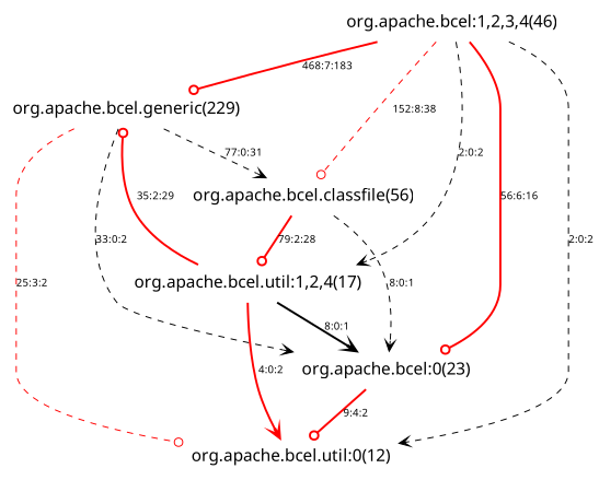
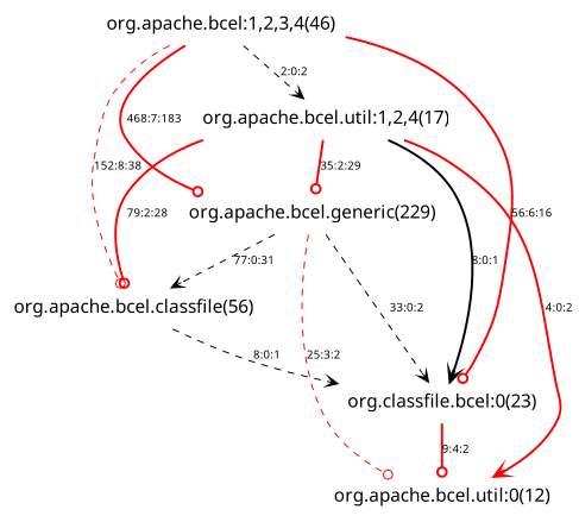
  digraph {
    node [fontname=Skia fontsize=16 shape=plaintext]
    edge [arrowhead=vee color=red fontname=Skia fontsize=10 style=dashed]
    n1 [label="org.apache.bcel.generic(229)"]
    n2 [label="org.apache.bcel.classfile(56)"]
-   n3 [label="org.apache.bcel:0(23)"]
+   n3 [label="org.classfile.bcel:0(23)"]
    n4 [label="org.apache.bcel.util:0(12)"]
    n5 [label="org.apache.bcel.util:1,2,4(17)"]
    n6 [label="org.apache.bcel:1,2,3,4(46)"]
    n1 -> n2 [color=black label="77:0:31"]
    n1 -> n3 [color=black label="33:0:2"]
    n1 -> n4 [arrowhead=odot label="25:3:2"]
    n2 -> n3 [color=black label="8:0:1"]
    n3 -> n4 [arrowhead=odot label="9:4:2" style=bold]
    n5 -> n1 [arrowhead=odot label="35:2:29" style=bold]
-   n2 -> n5 [arrowhead=odot label="79:2:28" style=bold]
+   n5 -> n2 [arrowhead=odot label="79:2:28" style=bold]
    n5 -> n3 [color=black label="8:0:1" style=bold]
    n5 -> n4 [label="4:0:2" style=bold]
    n6 -> n1 [arrowhead=odot label="468:7:183" style=bold]
    n6 -> n2 [arrowhead=odot label="152:8:38"]
    n6 -> n3 [arrowhead=odot label="56:6:16" style=bold]
-   n6 -> n4 [color=black label="2:0:2"]
    n6 -> n5 [color=black label="2:0:2"]
  }
